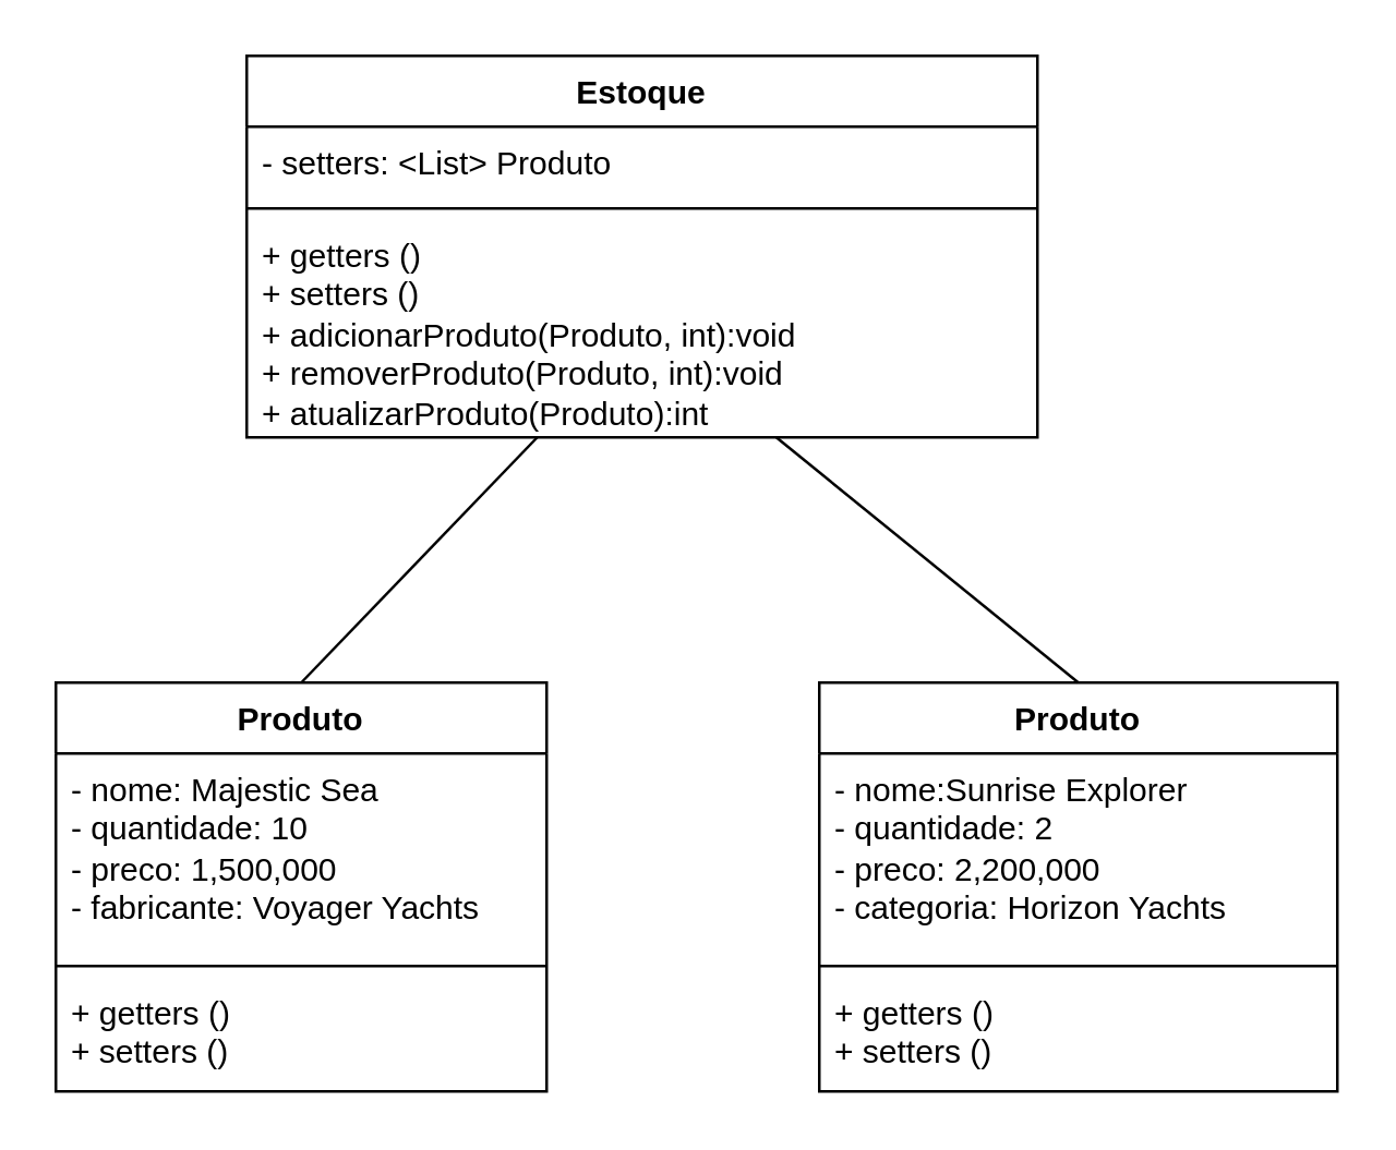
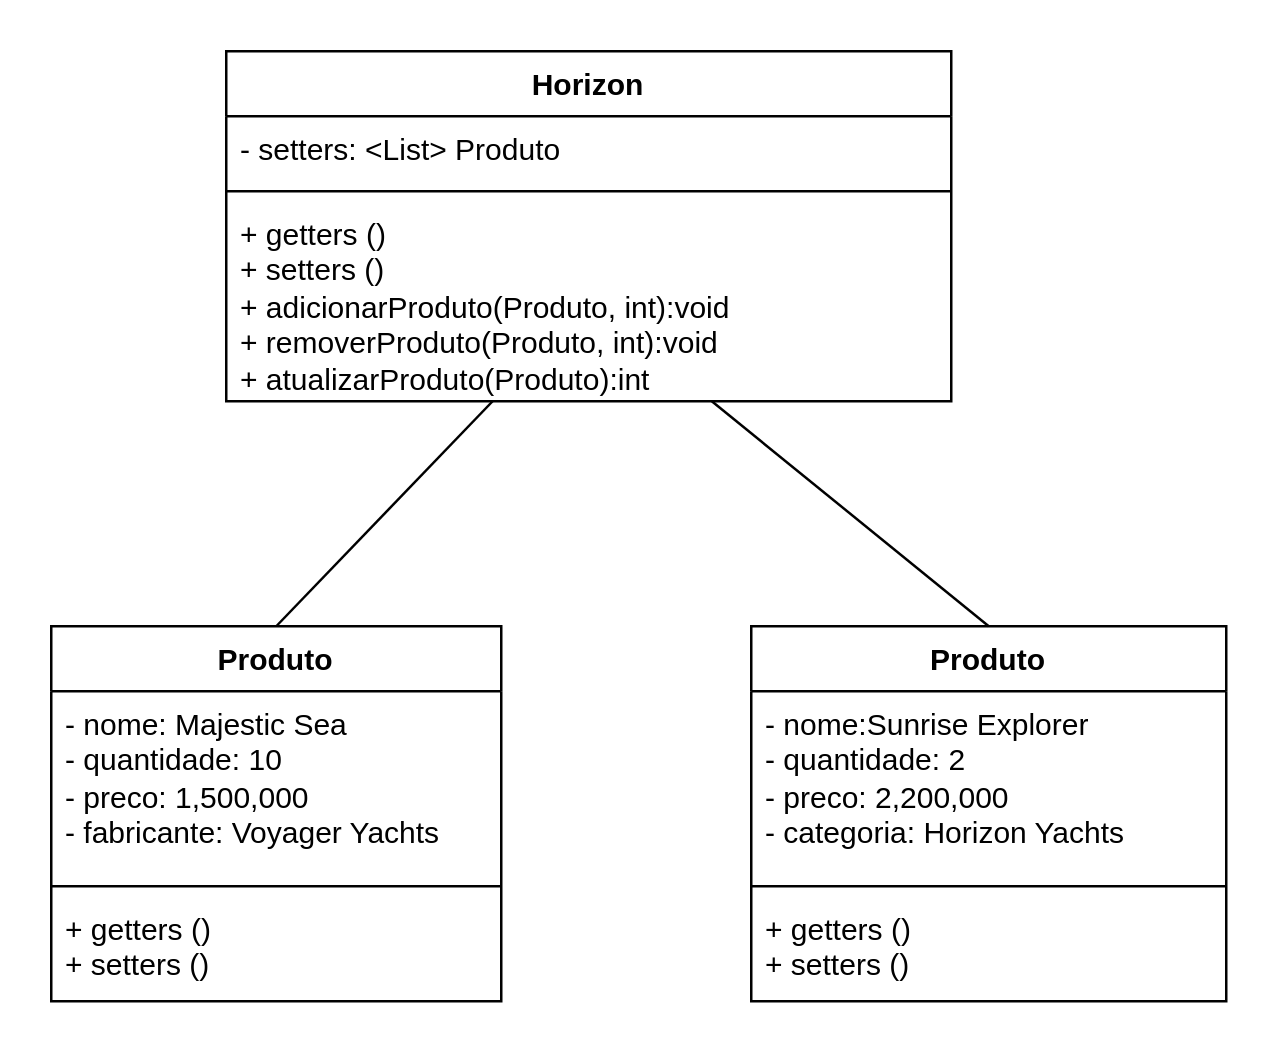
  <mxCell id="0" />
  <mxCell id="1" parent="0" />
- <mxCell id="2" value="Estoque" style="swimlane;fontStyle=1;align=center;verticalAlign=top;childLayout=stackLayout;horizontal=1;startSize=26;horizontalStack=0;resizeParent=1;resizeParentMax=0;resizeLast=0;collapsible=1;marginBottom=0;whiteSpace=wrap;html=1;" vertex="1" parent="1"><mxGeometry x="90" y="20" width="290" height="140" as="geometry" /></mxCell>
+ <mxCell id="2" value="Horizon" style="swimlane;fontStyle=1;align=center;verticalAlign=top;childLayout=stackLayout;horizontal=1;startSize=26;horizontalStack=0;resizeParent=1;resizeParentMax=0;resizeLast=0;collapsible=1;marginBottom=0;whiteSpace=wrap;html=1;" vertex="1" parent="1"><mxGeometry x="90" y="20" width="290" height="140" as="geometry" /></mxCell>
  <mxCell id="3" value="- setters: &amp;lt;List&amp;gt; Produto" style="text;strokeColor=none;fillColor=none;align=left;verticalAlign=top;spacingLeft=4;spacingRight=4;overflow=hidden;rotatable=0;points=[[0,0.5],[1,0.5]];portConstraint=eastwest;whiteSpace=wrap;html=1;" vertex="1" parent="2"><mxGeometry y="26" width="290" height="26" as="geometry" /></mxCell>
  <mxCell id="4" value="" style="line;strokeWidth=1;fillColor=none;align=left;verticalAlign=middle;spacingTop=-1;spacingLeft=3;spacingRight=3;rotatable=0;labelPosition=right;points=[];portConstraint=eastwest;strokeColor=inherit;" vertex="1" parent="2"><mxGeometry y="52" width="290" height="8" as="geometry" /></mxCell>
  <mxCell id="5" value="&lt;div&gt;+ getters ()&lt;/div&gt;+ setters ()&lt;div&gt;+ adicionarProduto(Produto, int):void&lt;/div&gt;&lt;div&gt;+ removerProduto(Produto, int):void&lt;/div&gt;&lt;div&gt;+ atualizarProduto(Produto):int&lt;br&gt;&lt;/div&gt;" style="text;strokeColor=none;fillColor=none;align=left;verticalAlign=top;spacingLeft=4;spacingRight=4;overflow=hidden;rotatable=0;points=[[0,0.5],[1,0.5]];portConstraint=eastwest;whiteSpace=wrap;html=1;" vertex="1" parent="2"><mxGeometry y="60" width="290" height="80" as="geometry" /></mxCell>
  <mxCell id="6" value="Produto" style="swimlane;fontStyle=1;align=center;verticalAlign=top;childLayout=stackLayout;horizontal=1;startSize=26;horizontalStack=0;resizeParent=1;resizeParentMax=0;resizeLast=0;collapsible=1;marginBottom=0;whiteSpace=wrap;html=1;" vertex="1" parent="1"><mxGeometry x="20" y="250" width="180" height="150" as="geometry" /></mxCell>
  <mxCell id="7" value="&lt;div&gt;- nome: Majestic Sea&lt;br&gt;&lt;/div&gt;&lt;div&gt;- quantidade: 10&lt;br&gt;&lt;/div&gt;&lt;div&gt;- preco: 1,500,000&lt;br&gt;&lt;/div&gt;&lt;div&gt;- fabricante: Voyager Yachts&lt;br&gt;&lt;/div&gt;" style="text;strokeColor=none;fillColor=none;align=left;verticalAlign=top;spacingLeft=4;spacingRight=4;overflow=hidden;rotatable=0;points=[[0,0.5],[1,0.5]];portConstraint=eastwest;whiteSpace=wrap;html=1;" vertex="1" parent="6"><mxGeometry y="26" width="180" height="74" as="geometry" /></mxCell>
  <mxCell id="8" value="" style="line;strokeWidth=1;fillColor=none;align=left;verticalAlign=middle;spacingTop=-1;spacingLeft=3;spacingRight=3;rotatable=0;labelPosition=right;points=[];portConstraint=eastwest;strokeColor=inherit;" vertex="1" parent="6"><mxGeometry y="100" width="180" height="8" as="geometry" /></mxCell>
  <mxCell id="9" value="&lt;div&gt;+ getters ()&lt;/div&gt;&lt;div&gt;+ setters ()&lt;/div&gt;&lt;div&gt;&lt;br&gt;&lt;br&gt;&lt;/div&gt;" style="text;strokeColor=none;fillColor=none;align=left;verticalAlign=top;spacingLeft=4;spacingRight=4;overflow=hidden;rotatable=0;points=[[0,0.5],[1,0.5]];portConstraint=eastwest;whiteSpace=wrap;html=1;" vertex="1" parent="6"><mxGeometry y="108" width="180" height="42" as="geometry" /></mxCell>
  <mxCell id="10" value="Produto" style="swimlane;fontStyle=1;align=center;verticalAlign=top;childLayout=stackLayout;horizontal=1;startSize=26;horizontalStack=0;resizeParent=1;resizeParentMax=0;resizeLast=0;collapsible=1;marginBottom=0;whiteSpace=wrap;html=1;" vertex="1" parent="1"><mxGeometry x="300" y="250" width="190" height="150" as="geometry" /></mxCell>
  <mxCell id="11" value="&lt;div&gt;- nome:Sunrise Explorer&lt;br&gt;&lt;/div&gt;&lt;div&gt;- quantidade: 2&lt;br&gt;&lt;/div&gt;&lt;div&gt;- preco: 2,200,000&lt;br&gt;&lt;/div&gt;&lt;div&gt;- categoria: Horizon Yachts&lt;br&gt;&lt;/div&gt;" style="text;strokeColor=none;fillColor=none;align=left;verticalAlign=top;spacingLeft=4;spacingRight=4;overflow=hidden;rotatable=0;points=[[0,0.5],[1,0.5]];portConstraint=eastwest;whiteSpace=wrap;html=1;" vertex="1" parent="10"><mxGeometry y="26" width="190" height="74" as="geometry" /></mxCell>
  <mxCell id="12" value="" style="line;strokeWidth=1;fillColor=none;align=left;verticalAlign=middle;spacingTop=-1;spacingLeft=3;spacingRight=3;rotatable=0;labelPosition=right;points=[];portConstraint=eastwest;strokeColor=inherit;" vertex="1" parent="10"><mxGeometry y="100" width="190" height="8" as="geometry" /></mxCell>
  <mxCell id="13" value="&lt;div&gt;+ getters ()&lt;/div&gt;&lt;div&gt;+ setters ()&lt;/div&gt;&lt;div&gt;&lt;br&gt;&lt;br&gt;&lt;/div&gt;" style="text;strokeColor=none;fillColor=none;align=left;verticalAlign=top;spacingLeft=4;spacingRight=4;overflow=hidden;rotatable=0;points=[[0,0.5],[1,0.5]];portConstraint=eastwest;whiteSpace=wrap;html=1;" vertex="1" parent="10"><mxGeometry y="108" width="190" height="42" as="geometry" /></mxCell>
  <mxCell id="14" value="" style="endArrow=none;html=1;rounded=0;exitX=0.5;exitY=0;exitDx=0;exitDy=0;" edge="1" parent="1" source="6" target="5"><mxGeometry width="50" height="50" relative="1" as="geometry"><mxPoint x="220" y="380" as="sourcePoint" /><mxPoint x="270" y="330" as="targetPoint" /></mxGeometry></mxCell>
  <mxCell id="15" value="" style="endArrow=none;html=1;rounded=0;exitX=0.5;exitY=0;exitDx=0;exitDy=0;" edge="1" parent="1" source="10" target="5"><mxGeometry width="50" height="50" relative="1" as="geometry"><mxPoint x="110" y="260" as="sourcePoint" /><mxPoint x="203" y="170" as="targetPoint" /></mxGeometry></mxCell>
